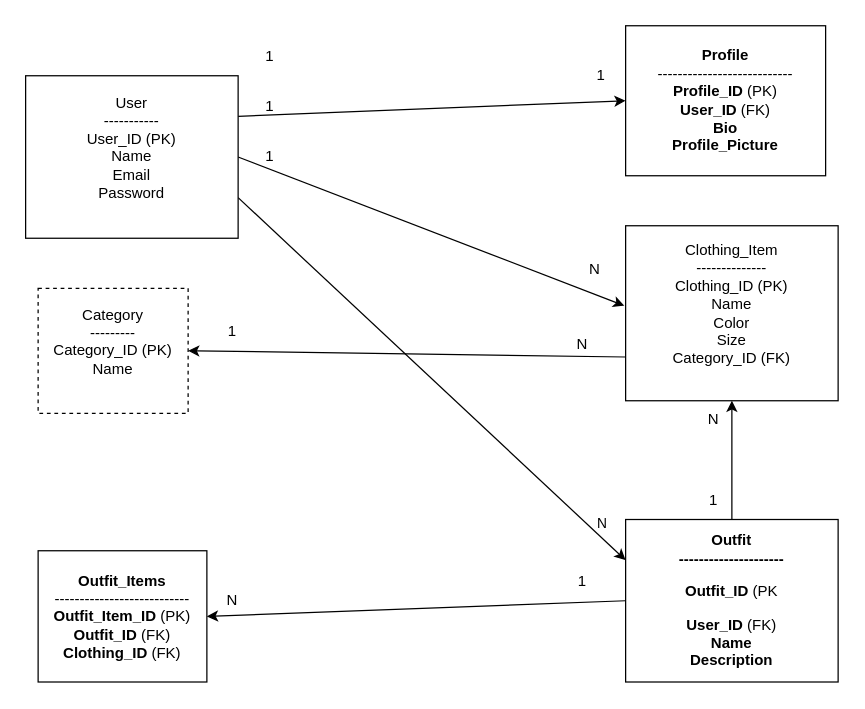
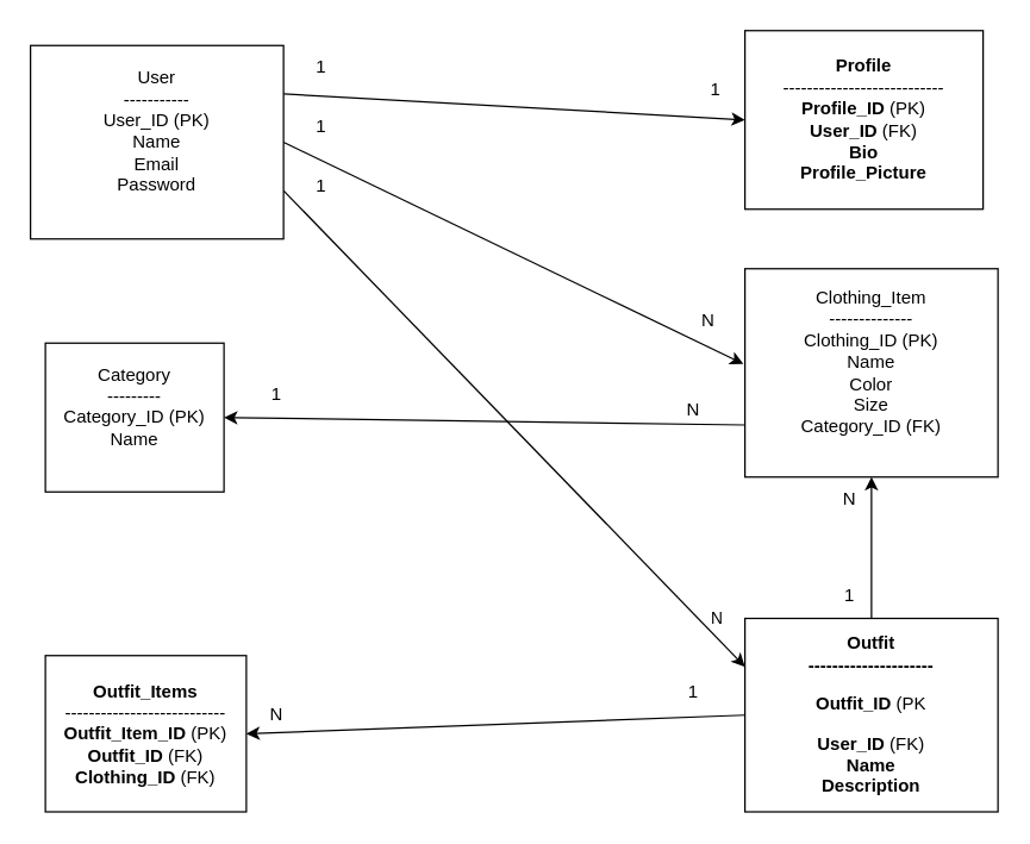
  <mxCell id="0" />
  <mxCell id="1" parent="0" />
  <mxCell id="2" style="edgeStyle=none;html=1;exitX=1;exitY=0.5;exitDx=0;exitDy=0;entryX=-0.006;entryY=0.457;entryDx=0;entryDy=0;entryPerimeter=0;" edge="1" parent="1" source="6" target="9"><mxGeometry relative="1" as="geometry" /></mxCell>
  <mxCell id="3" style="edgeStyle=none;html=1;exitX=1;exitY=0.25;exitDx=0;exitDy=0;entryX=0;entryY=0.5;entryDx=0;entryDy=0;" edge="1" parent="1" source="6" target="18"><mxGeometry relative="1" as="geometry" /></mxCell>
  <mxCell id="4" style="edgeStyle=none;html=1;exitX=1;exitY=0.75;exitDx=0;exitDy=0;entryX=0;entryY=0.25;entryDx=0;entryDy=0;" edge="1" parent="1" source="6" target="12"><mxGeometry relative="1" as="geometry" /></mxCell>
  <mxCell id="5" value="N" style="edgeLabel;html=1;align=center;verticalAlign=middle;resizable=0;points=[];" vertex="1" connectable="0" parent="4"><mxGeometry x="0.815" y="3" relative="1" as="geometry"><mxPoint x="7" y="-1" as="offset" /></mxGeometry></mxCell>
- <mxCell id="6" value="&lt;div&gt;User&lt;/div&gt;&lt;div&gt;-----------&lt;/div&gt;&lt;div&gt;User_ID (PK)&lt;/div&gt;&lt;div&gt;Name&lt;/div&gt;&lt;div&gt;Email&lt;/div&gt;&lt;div&gt;Password&lt;/div&gt;&lt;div&gt;&lt;br&gt;&lt;/div&gt;" style="rounded=0;whiteSpace=wrap;html=1;" vertex="1" parent="1"><mxGeometry x="20" y="60" width="170" height="130" as="geometry" /></mxCell>
- <mxCell id="7" value="&lt;div&gt;Category&lt;/div&gt;&lt;div&gt;---------&lt;/div&gt;&lt;div&gt;Category_ID (PK)&lt;/div&gt;&lt;div&gt;Name&lt;/div&gt;&lt;div&gt;&lt;br&gt;&lt;/div&gt;" style="rounded=0;whiteSpace=wrap;html=1;dashed=1;" vertex="1" parent="1"><mxGeometry x="30" y="230" width="120" height="100" as="geometry" /></mxCell>
+ <mxCell id="6" value="&lt;div&gt;User&lt;/div&gt;&lt;div&gt;-----------&lt;/div&gt;&lt;div&gt;User_ID (PK)&lt;/div&gt;&lt;div&gt;Name&lt;/div&gt;&lt;div&gt;Email&lt;/div&gt;&lt;div&gt;Password&lt;/div&gt;&lt;div&gt;&lt;br&gt;&lt;/div&gt;" style="rounded=0;whiteSpace=wrap;html=1;" vertex="1" parent="1"><mxGeometry x="20" y="30" width="170" height="130" as="geometry" /></mxCell>
+ <mxCell id="7" value="&lt;div&gt;Category&lt;/div&gt;&lt;div&gt;---------&lt;/div&gt;&lt;div&gt;Category_ID (PK)&lt;/div&gt;&lt;div&gt;Name&lt;/div&gt;&lt;div&gt;&lt;br&gt;&lt;/div&gt;" style="rounded=0;whiteSpace=wrap;html=1;" vertex="1" parent="1"><mxGeometry x="30" y="230" width="120" height="100" as="geometry" /></mxCell>
  <mxCell id="8" style="edgeStyle=none;html=1;exitX=0;exitY=0.75;exitDx=0;exitDy=0;entryX=1;entryY=0.5;entryDx=0;entryDy=0;" edge="1" parent="1" source="9" target="7"><mxGeometry relative="1" as="geometry" /></mxCell>
  <mxCell id="9" value="&lt;div&gt;&lt;div&gt;Clothing_Item&lt;/div&gt;&lt;div&gt;--------------&lt;/div&gt;&lt;div&gt;Clothing_ID (PK)&lt;/div&gt;&lt;div&gt;Name&lt;/div&gt;&lt;div&gt;Color&lt;/div&gt;&lt;div&gt;Size&lt;/div&gt;&lt;div&gt;Category_ID (FK)&lt;/div&gt;&lt;/div&gt;&lt;div&gt;&lt;br&gt;&lt;/div&gt;" style="rounded=0;whiteSpace=wrap;html=1;" vertex="1" parent="1"><mxGeometry x="500" y="180" width="170" height="140" as="geometry" /></mxCell>
  <mxCell id="10" style="edgeStyle=none;html=1;exitX=0.5;exitY=0;exitDx=0;exitDy=0;entryX=0.5;entryY=1;entryDx=0;entryDy=0;" edge="1" parent="1" source="12" target="9"><mxGeometry relative="1" as="geometry" /></mxCell>
  <mxCell id="11" style="edgeStyle=none;html=1;exitX=0;exitY=0.5;exitDx=0;exitDy=0;entryX=1;entryY=0.5;entryDx=0;entryDy=0;" edge="1" parent="1" source="12" target="17"><mxGeometry relative="1" as="geometry" /></mxCell>
  <mxCell id="12" value="&lt;p&gt;&lt;strong&gt;Outfit&lt;br&gt;&lt;/strong&gt;&lt;strong style=&quot;background-color: initial;&quot;&gt;---------------------&lt;/strong&gt;&lt;/p&gt;&lt;p&gt;&lt;strong style=&quot;background-color: initial;&quot;&gt;Outfit_ID&lt;/strong&gt;&lt;span style=&quot;background-color: initial;&quot;&gt; (PK&lt;/span&gt;&lt;/p&gt;&lt;p&gt;&lt;strong style=&quot;background-color: initial;&quot;&gt;User_ID&lt;/strong&gt;&lt;span style=&quot;background-color: initial;&quot;&gt; (FK)&lt;br&gt;&lt;/span&gt;&lt;strong style=&quot;background-color: initial;&quot;&gt;Name&lt;br&gt;&lt;/strong&gt;&lt;strong style=&quot;background-color: initial;&quot;&gt;Description&lt;/strong&gt;&lt;/p&gt;" style="rounded=0;whiteSpace=wrap;html=1;" vertex="1" parent="1"><mxGeometry x="500" y="415" width="170" height="130" as="geometry" /></mxCell>
  <mxCell id="13" value="1" style="text;html=1;align=center;verticalAlign=middle;resizable=0;points=[];autosize=1;strokeColor=none;fillColor=none;" vertex="1" parent="1"><mxGeometry x="200" y="70" width="30" height="30" as="geometry" /></mxCell>
  <mxCell id="14" value="N" style="text;html=1;align=center;verticalAlign=middle;resizable=0;points=[];autosize=1;strokeColor=none;fillColor=none;" vertex="1" parent="1"><mxGeometry x="460" y="200" width="30" height="30" as="geometry" /></mxCell>
  <mxCell id="15" value="N" style="text;html=1;align=center;verticalAlign=middle;resizable=0;points=[];autosize=1;strokeColor=none;fillColor=none;" vertex="1" parent="1"><mxGeometry x="450" y="260" width="30" height="30" as="geometry" /></mxCell>
  <mxCell id="16" value="1" style="text;html=1;align=center;verticalAlign=middle;resizable=0;points=[];autosize=1;strokeColor=none;fillColor=none;" vertex="1" parent="1"><mxGeometry x="170" y="250" width="30" height="30" as="geometry" /></mxCell>
  <mxCell id="17" value="&lt;p&gt;&lt;strong&gt;Outfit_Items&lt;br&gt;&lt;/strong&gt;---------------------------&lt;br&gt;&lt;strong style=&quot;background-color: initial;&quot;&gt;Outfit_Item_ID&lt;/strong&gt;&lt;span style=&quot;background-color: initial;&quot;&gt; (PK)&lt;br&gt;&lt;/span&gt;&lt;strong style=&quot;background-color: initial;&quot;&gt;Outfit_ID&lt;/strong&gt;&lt;span style=&quot;background-color: initial;&quot;&gt; (FK)&lt;br&gt;&lt;/span&gt;&lt;strong style=&quot;background-color: initial;&quot;&gt;Clothing_ID&lt;/strong&gt;&lt;span style=&quot;background-color: initial;&quot;&gt; (FK)&lt;/span&gt;&lt;/p&gt;" style="rounded=0;whiteSpace=wrap;html=1;" vertex="1" parent="1"><mxGeometry x="30" y="440" width="135" height="105" as="geometry" /></mxCell>
  <mxCell id="18" value="&lt;p&gt;&lt;strong&gt;Profile&lt;br&gt;&lt;/strong&gt;---------------------------&lt;br&gt;&lt;strong style=&quot;background-color: initial;&quot;&gt;Profile_ID&lt;/strong&gt;&lt;span style=&quot;background-color: initial;&quot;&gt; (PK)&lt;br&gt;&lt;/span&gt;&lt;strong style=&quot;background-color: initial;&quot;&gt;User_ID&lt;/strong&gt;&lt;span style=&quot;background-color: initial;&quot;&gt; (FK)&lt;br&gt;&lt;/span&gt;&lt;strong style=&quot;background-color: initial;&quot;&gt;Bio&lt;br&gt;&lt;/strong&gt;&lt;strong style=&quot;background-color: initial;&quot;&gt;Profile_Picture&lt;/strong&gt;&lt;/p&gt;" style="rounded=0;whiteSpace=wrap;html=1;" vertex="1" parent="1"><mxGeometry x="500" y="20" width="160" height="120" as="geometry" /></mxCell>
  <mxCell id="19" value="1" style="text;html=1;align=center;verticalAlign=middle;resizable=0;points=[];autosize=1;strokeColor=none;fillColor=none;" vertex="1" parent="1"><mxGeometry x="200" y="30" width="30" height="30" as="geometry" /></mxCell>
  <mxCell id="20" value="1" style="text;html=1;align=center;verticalAlign=middle;resizable=0;points=[];autosize=1;strokeColor=none;fillColor=none;" vertex="1" parent="1"><mxGeometry x="465" y="45" width="30" height="30" as="geometry" /></mxCell>
  <mxCell id="21" value="1" style="text;html=1;align=center;verticalAlign=middle;resizable=0;points=[];autosize=1;strokeColor=none;fillColor=none;" vertex="1" parent="1"><mxGeometry x="200" y="110" width="30" height="30" as="geometry" /></mxCell>
  <mxCell id="22" value="1" style="text;html=1;align=center;verticalAlign=middle;resizable=0;points=[];autosize=1;strokeColor=none;fillColor=none;" vertex="1" parent="1"><mxGeometry x="555" y="385" width="30" height="30" as="geometry" /></mxCell>
  <mxCell id="23" value="N" style="text;html=1;align=center;verticalAlign=middle;resizable=0;points=[];autosize=1;strokeColor=none;fillColor=none;" vertex="1" parent="1"><mxGeometry x="555" y="320" width="30" height="30" as="geometry" /></mxCell>
  <mxCell id="24" value="1" style="text;html=1;align=center;verticalAlign=middle;resizable=0;points=[];autosize=1;strokeColor=none;fillColor=none;" vertex="1" parent="1"><mxGeometry x="450" y="450" width="30" height="30" as="geometry" /></mxCell>
  <mxCell id="25" value="N" style="text;html=1;align=center;verticalAlign=middle;resizable=0;points=[];autosize=1;strokeColor=none;fillColor=none;" vertex="1" parent="1"><mxGeometry x="170" y="465" width="30" height="30" as="geometry" /></mxCell>
